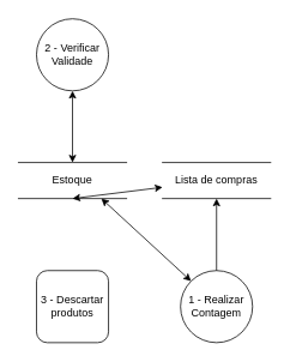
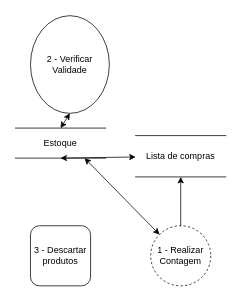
  <mxCell id="0" />
  <mxCell id="1" parent="0" />
- <mxCell id="2" value="2 - Verificar&lt;br&gt;Validade" style="ellipse;whiteSpace=wrap;html=1;aspect=fixed;" parent="1" vertex="1"><mxGeometry x="40" y="20.4" width="80" height="80" as="geometry" /></mxCell>
+ <mxCell id="2" value="2 - Verificar&lt;br&gt;Validade" style="ellipse;whiteSpace=wrap;html=1;aspect=fixed;" parent="1" vertex="1"><mxGeometry x="40" y="20.4" width="105" height="130" as="geometry" /></mxCell>
  <mxCell id="3" value="3 - Descartar&lt;br&gt;produtos" style="whiteSpace=wrap;html=1;aspect=fixed;rounded=1;" parent="1" vertex="1"><mxGeometry x="40" y="300" width="80" height="80" as="geometry" /></mxCell>
- <mxCell id="4" value="1 - Realizar&lt;br&gt;Contagem" style="ellipse;whiteSpace=wrap;html=1;aspect=fixed;" parent="1" vertex="1"><mxGeometry x="200" y="300" width="80" height="80" as="geometry" /></mxCell>
- <mxCell id="5" value="Estoque" style="shape=partialRectangle;whiteSpace=wrap;html=1;left=0;right=0;fillColor=none;" parent="1" vertex="1"><mxGeometry x="20" y="180" width="120" height="40" as="geometry" /></mxCell>
+ <mxCell id="4" value="1 - Realizar&lt;br&gt;Contagem" style="ellipse;whiteSpace=wrap;html=1;aspect=fixed;dashed=1;" parent="1" vertex="1"><mxGeometry x="200" y="300" width="80" height="80" as="geometry" /></mxCell>
+ <mxCell id="5" value="Estoque" style="shape=partialRectangle;whiteSpace=wrap;html=1;left=0;right=0;fillColor=none;" parent="1" vertex="1"><mxGeometry x="20" y="170" width="120" height="40" as="geometry" /></mxCell>
  <mxCell id="6" value="" style="endArrow=classic;startArrow=classic;html=1;exitX=0.5;exitY=1;exitDx=0;exitDy=0;" parent="1" source="5" target="9" edge="1"><mxGeometry width="50" height="50" relative="1" as="geometry"><mxPoint x="80" y="220" as="sourcePoint" /><mxPoint x="80" y="280" as="targetPoint" /></mxGeometry></mxCell>
  <mxCell id="7" value="" style="endArrow=classic;startArrow=classic;html=1;exitX=0.5;exitY=0;exitDx=0;exitDy=0;entryX=0.5;entryY=1;entryDx=0;entryDy=0;" parent="1" source="5" target="2" edge="1"><mxGeometry width="50" height="50" relative="1" as="geometry"><mxPoint x="79.96" y="175" as="sourcePoint" /><mxPoint x="100" y="100.4" as="targetPoint" /></mxGeometry></mxCell>
  <mxCell id="8" value="" style="endArrow=classic;startArrow=classic;html=1;exitX=0.767;exitY=1;exitDx=0;exitDy=0;entryX=0;entryY=0;entryDx=0;entryDy=0;exitPerimeter=0;" parent="1" source="5" target="4" edge="1"><mxGeometry width="50" height="50" relative="1" as="geometry"><mxPoint x="189.5" y="185" as="sourcePoint" /><mxPoint x="190" y="110" as="targetPoint" /></mxGeometry></mxCell>
- <mxCell id="9" value="Lista de compras" style="shape=partialRectangle;whiteSpace=wrap;html=1;left=0;right=0;fillColor=none;" parent="1" vertex="1"><mxGeometry x="180" y="180" width="120" height="40" as="geometry" /></mxCell>
+ <mxCell id="9" value="Lista de compras" style="shape=partialRectangle;whiteSpace=wrap;html=1;left=0;right=0;fillColor=none;" parent="1" vertex="1"><mxGeometry x="180" y="180" width="120" height="55" as="geometry" /></mxCell>
  <mxCell id="10" value="" style="endArrow=classic;html=1;exitX=0.5;exitY=0;exitDx=0;exitDy=0;entryX=0.5;entryY=1;entryDx=0;entryDy=0;" parent="1" source="4" target="9" edge="1"><mxGeometry width="50" height="50" relative="1" as="geometry"><mxPoint x="150" y="250" as="sourcePoint" /><mxPoint x="200" y="200" as="targetPoint" /></mxGeometry></mxCell>
